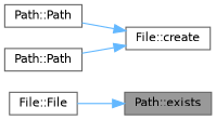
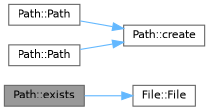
  digraph {
    fontname="DejaVu Sans"
    rankdir=RL
    node [color=grey40 fillcolor=white fontname="DejaVu Sans" fontsize=10 shape=box style=filled]
    edge [color=steelblue1 dir=back fontname="DejaVu Sans" fontsize=10 labelfontname=Helvetica labelfontsize=10 style=solid]
    n1 [color=gray40 fillcolor=grey60 fontcolor=black height=0.2 label="Path::exists" width=0.4]
    n2 [height=0.2 label="File::File" width=0.4]
-   n3 [height=0.2 label="File::create" width=0.4]
+   n3 [height=0.2 label="Path::create" width=0.4]
    n4 [height=0.2 label="Path::Path" width=0.4]
    n5 [height=0.2 label="Path::Path" width=0.4]
-   n1 -> n2
+   n2 -> n1
    n3 -> n4
    n3 -> n5
  }
